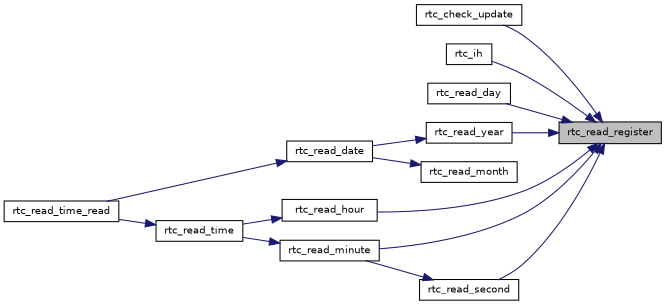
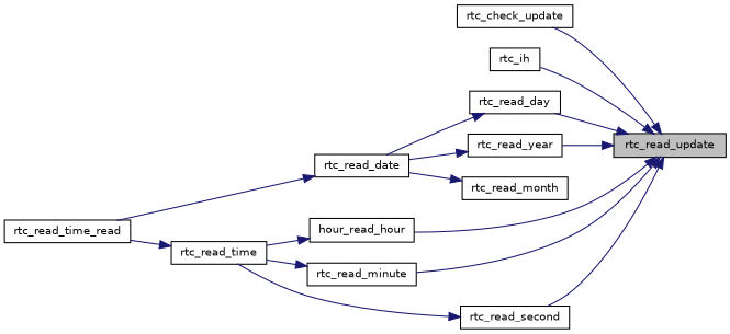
  digraph {
    rankdir=RL
    node [color=black fillcolor=white fontname=Helvetica fontsize=10 shape=record style=filled]
    edge [color=midnightblue dir=back fontname=Helvetica fontsize=10 labelfontname=Helvetica labelfontsize=10 style=solid]
-   n1 [fillcolor=grey75 fontcolor=black height=0.2 label=rtc_read_register width=0.4]
+   n1 [fillcolor=grey75 fontcolor=black height=0.2 label=rtc_read_update width=0.4]
    n2 [height=0.2 label=rtc_check_update width=0.4]
    n3 [height=0.2 label=rtc_ih width=0.4]
    n4 [height=0.2 label=rtc_read_day width=0.4]
-   n5 [height=0.2 label=rtc_read_hour width=0.4]
+   n5 [height=0.2 label=hour_read_hour width=0.4]
    n6 [height=0.2 label=rtc_read_minute width=0.4]
    n7 [height=0.2 label=rtc_read_second width=0.4]
    n8 [height=0.2 label=rtc_read_year width=0.4]
    n9 [height=0.2 label=rtc_read_date width=0.4]
    n10 [height=0.2 label=rtc_read_time width=0.4]
    n11 [height=0.2 label=rtc_read_month width=0.4]
    n12 [height=0.2 label=rtc_read_time_read width=0.4]
    n1 -> n2
    n1 -> n3
    n1 -> n4
    n1 -> n5
    n1 -> n6
    n1 -> n7
    n1 -> n8
+   n4 -> n9
    n5 -> n10
    n6 -> n10
-   n7 -> n6
+   n7 -> n10
    n8 -> n9
    n9 -> n12
    n10 -> n12
    n11 -> n9
  }
